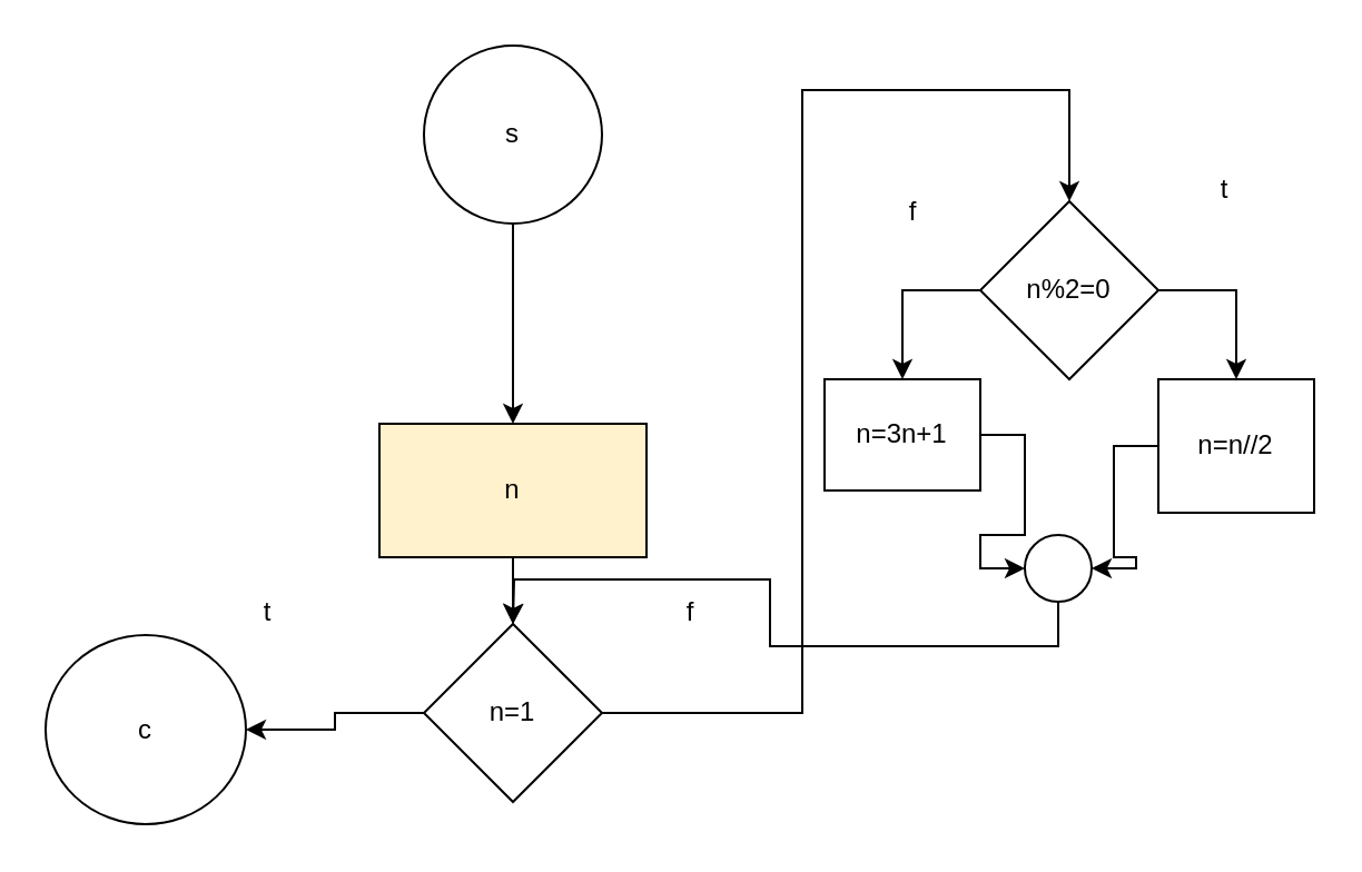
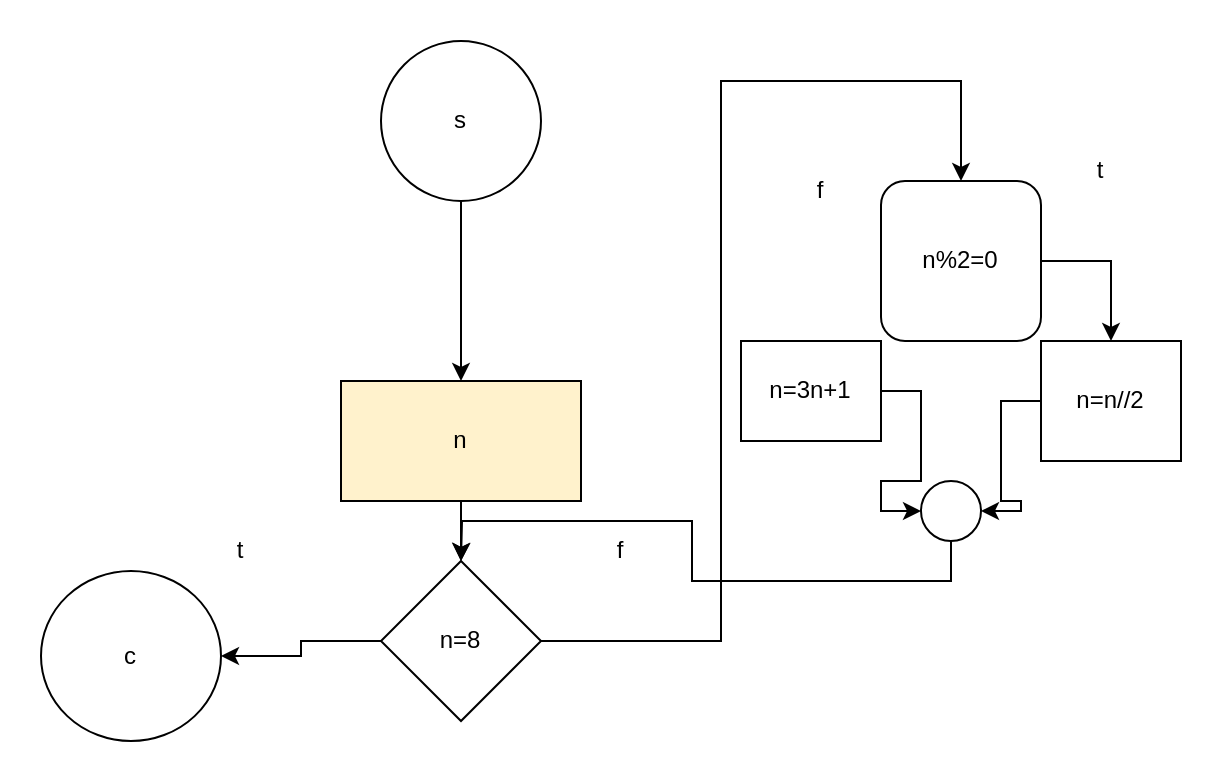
  <mxCell id="0" />
  <mxCell id="1" parent="0" />
  <mxCell id="2" value="" style="edgeStyle=orthogonalEdgeStyle;rounded=0;orthogonalLoop=1;jettySize=auto;html=1;" edge="1" parent="1" source="3" target="5"><mxGeometry relative="1" as="geometry" /></mxCell>
  <mxCell id="3" value="s" style="ellipse;whiteSpace=wrap;html=1;aspect=fixed;" vertex="1" parent="1"><mxGeometry x="190" y="20" width="80" height="80" as="geometry" /></mxCell>
  <mxCell id="4" style="edgeStyle=orthogonalEdgeStyle;rounded=0;orthogonalLoop=1;jettySize=auto;html=1;entryX=0.5;entryY=0;entryDx=0;entryDy=0;" edge="1" parent="1" source="5" target="8"><mxGeometry relative="1" as="geometry" /></mxCell>
  <mxCell id="5" value="n" style="whiteSpace=wrap;html=1;fillColor=#fff2cc;" vertex="1" parent="1"><mxGeometry x="170" y="190" width="120" height="60" as="geometry" /></mxCell>
  <mxCell id="6" style="edgeStyle=orthogonalEdgeStyle;rounded=0;orthogonalLoop=1;jettySize=auto;html=1;entryX=0.5;entryY=0;entryDx=0;entryDy=0;" edge="1" parent="1" source="8" target="13"><mxGeometry relative="1" as="geometry"><mxPoint x="370" y="170" as="targetPoint" /><Array as="points"><mxPoint x="360" y="320" /><mxPoint x="360" y="40" /><mxPoint x="480" y="40" /></Array></mxGeometry></mxCell>
  <mxCell id="7" value="" style="edgeStyle=orthogonalEdgeStyle;rounded=0;orthogonalLoop=1;jettySize=auto;html=1;" edge="1" parent="1" source="8" target="22"><mxGeometry relative="1" as="geometry" /></mxCell>
- <mxCell id="8" value="n=1" style="rhombus;whiteSpace=wrap;html=1;" vertex="1" parent="1"><mxGeometry x="190" y="280" width="80" height="80" as="geometry" /></mxCell>
+ <mxCell id="8" value="n=8" style="rhombus;whiteSpace=wrap;html=1;" vertex="1" parent="1"><mxGeometry x="190" y="280" width="80" height="80" as="geometry" /></mxCell>
  <mxCell id="9" value="t" style="text;html=1;strokeColor=none;fillColor=none;align=center;verticalAlign=middle;whiteSpace=wrap;rounded=0;" vertex="1" parent="1"><mxGeometry x="90" y="260" width="60" height="30" as="geometry" /></mxCell>
  <mxCell id="10" value="f" style="text;html=1;strokeColor=none;fillColor=none;align=center;verticalAlign=middle;whiteSpace=wrap;rounded=0;" vertex="1" parent="1"><mxGeometry x="280" y="260" width="60" height="30" as="geometry" /></mxCell>
- <mxCell id="11" value="" style="edgeStyle=orthogonalEdgeStyle;rounded=0;orthogonalLoop=1;jettySize=auto;html=1;exitX=0;exitY=0.5;exitDx=0;exitDy=0;" edge="1" parent="1" source="13" target="17"><mxGeometry relative="1" as="geometry"><mxPoint x="480" y="160" as="sourcePoint" /></mxGeometry></mxCell>
  <mxCell id="12" value="" style="edgeStyle=orthogonalEdgeStyle;rounded=0;orthogonalLoop=1;jettySize=auto;html=1;exitX=1;exitY=0.5;exitDx=0;exitDy=0;" edge="1" parent="1" source="13" target="19"><mxGeometry relative="1" as="geometry" /></mxCell>
- <mxCell id="13" value="n%2=0" style="rhombus;whiteSpace=wrap;html=1;" vertex="1" parent="1"><mxGeometry x="440" y="90" width="80" height="80" as="geometry" /></mxCell>
+ <mxCell id="13" value="n%2=0" style="whiteSpace=wrap;html=1;rounded=1;" vertex="1" parent="1"><mxGeometry x="440" y="90" width="80" height="80" as="geometry" /></mxCell>
  <mxCell id="14" value="f" style="text;html=1;strokeColor=none;fillColor=none;align=center;verticalAlign=middle;whiteSpace=wrap;rounded=0;" vertex="1" parent="1"><mxGeometry x="380" y="80" width="60" height="30" as="geometry" /></mxCell>
  <mxCell id="15" value="t" style="text;html=1;strokeColor=none;fillColor=none;align=center;verticalAlign=middle;whiteSpace=wrap;rounded=0;" vertex="1" parent="1"><mxGeometry x="520" y="70" width="60" height="30" as="geometry" /></mxCell>
  <mxCell id="16" style="edgeStyle=orthogonalEdgeStyle;rounded=0;orthogonalLoop=1;jettySize=auto;html=1;entryX=0;entryY=0.5;entryDx=0;entryDy=0;" edge="1" parent="1" source="17" target="21"><mxGeometry relative="1" as="geometry" /></mxCell>
  <mxCell id="17" value="n=3n+1" style="whiteSpace=wrap;html=1;" vertex="1" parent="1"><mxGeometry x="370" y="170" width="70" height="50" as="geometry" /></mxCell>
  <mxCell id="18" style="edgeStyle=orthogonalEdgeStyle;rounded=0;orthogonalLoop=1;jettySize=auto;html=1;entryX=1;entryY=0.5;entryDx=0;entryDy=0;" edge="1" parent="1" source="19" target="21"><mxGeometry relative="1" as="geometry" /></mxCell>
  <mxCell id="19" value="n=n//2" style="whiteSpace=wrap;html=1;" vertex="1" parent="1"><mxGeometry x="520" y="170" width="70" height="60" as="geometry" /></mxCell>
  <mxCell id="20" style="edgeStyle=orthogonalEdgeStyle;rounded=0;orthogonalLoop=1;jettySize=auto;html=1;exitX=0.5;exitY=1;exitDx=0;exitDy=0;" edge="1" parent="1" source="21"><mxGeometry relative="1" as="geometry"><mxPoint x="230" y="280" as="targetPoint" /></mxGeometry></mxCell>
  <mxCell id="21" value="" style="ellipse;whiteSpace=wrap;html=1;aspect=fixed;" vertex="1" parent="1"><mxGeometry x="460" y="240" width="30" height="30" as="geometry" /></mxCell>
  <mxCell id="22" value="c" style="ellipse;whiteSpace=wrap;html=1;" vertex="1" parent="1"><mxGeometry x="20" y="285" width="90" height="85" as="geometry" /></mxCell>
